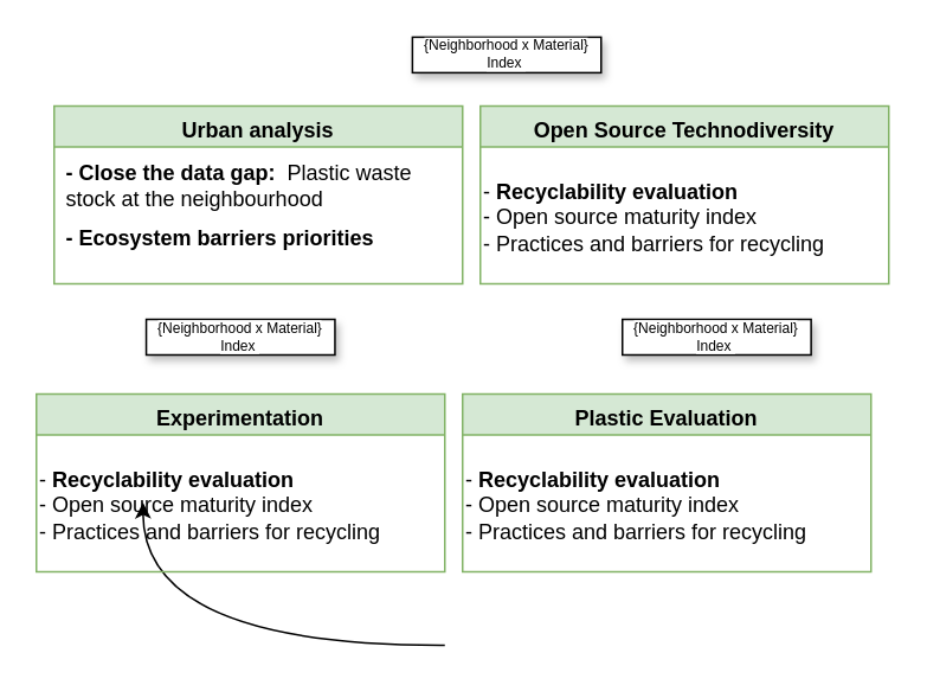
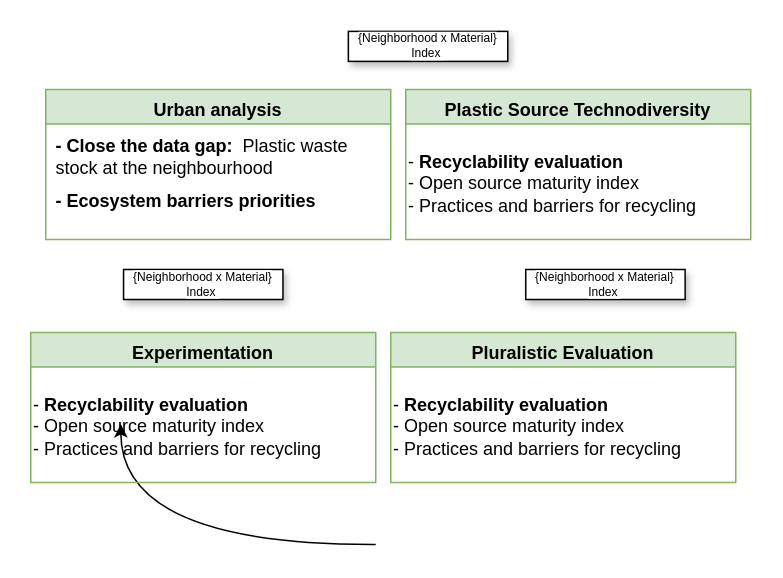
  <mxCell id="0" />
  <mxCell id="1" parent="0" />
  <mxCell id="2" value="Urban analysis" style="swimlane;fillColor=#d5e8d4;strokeColor=#82b366;verticalAlign=top;" vertex="1" parent="1"><mxGeometry x="30" y="59" width="230" height="100" as="geometry" /></mxCell>
  <mxCell id="3" value="&lt;div&gt;&lt;b&gt;- Close the data gap:&lt;/b&gt;&amp;nbsp; P&lt;span style=&quot;background-color: initial;&quot;&gt;lastic waste&amp;nbsp;&lt;/span&gt;&lt;/div&gt;&lt;div&gt;&lt;span style=&quot;background-color: initial;&quot;&gt;stock at the neighbourhood&lt;/span&gt;&lt;/div&gt;" style="text;html=1;strokeColor=none;fillColor=none;align=left;verticalAlign=middle;whiteSpace=wrap;rounded=0;" vertex="1" parent="2"><mxGeometry x="5" y="30" width="230" height="30" as="geometry" /></mxCell>
  <mxCell id="4" value="&lt;div&gt;&lt;b&gt;- Ecosystem barriers priorities&lt;/b&gt;&lt;/div&gt;" style="text;html=1;strokeColor=none;fillColor=none;align=left;verticalAlign=middle;whiteSpace=wrap;rounded=0;" vertex="1" parent="2"><mxGeometry x="5" y="60" width="230" height="30" as="geometry" /></mxCell>
- <mxCell id="5" value="Open Source Technodiversity" style="swimlane;fillColor=#d5e8d4;strokeColor=#82b366;verticalAlign=top;" vertex="1" parent="1"><mxGeometry x="270" y="59" width="230" height="100" as="geometry" /></mxCell>
+ <mxCell id="5" value="Plastic Source Technodiversity" style="swimlane;fillColor=#d5e8d4;strokeColor=#82b366;verticalAlign=top;" vertex="1" parent="1"><mxGeometry x="270" y="59" width="230" height="100" as="geometry" /></mxCell>
  <mxCell id="6" value="&lt;div&gt;-&lt;b&gt; Recyclability evaluation&lt;/b&gt;&lt;/div&gt;&lt;div&gt;- Open source maturity index&lt;/div&gt;&lt;div&gt;- Practices and barriers for recycling&lt;/div&gt;" style="text;html=1;strokeColor=none;fillColor=none;align=left;verticalAlign=middle;whiteSpace=wrap;rounded=0;" vertex="1" parent="5"><mxGeometry y="35" width="230" height="55" as="geometry" /></mxCell>
- <mxCell id="7" value="Plastic Evaluation" style="swimlane;fillColor=#d5e8d4;strokeColor=#82b366;verticalAlign=top;" vertex="1" parent="1"><mxGeometry x="260" y="221" width="230" height="100" as="geometry" /></mxCell>
+ <mxCell id="7" value="Pluralistic Evaluation" style="swimlane;fillColor=#d5e8d4;strokeColor=#82b366;verticalAlign=top;" vertex="1" parent="1"><mxGeometry x="260" y="221" width="230" height="100" as="geometry" /></mxCell>
  <mxCell id="8" value="&lt;div&gt;-&lt;b&gt; Recyclability evaluation&lt;/b&gt;&lt;/div&gt;&lt;div&gt;- Open source maturity index&lt;/div&gt;&lt;div&gt;- Practices and barriers for recycling&lt;/div&gt;" style="text;html=1;strokeColor=none;fillColor=none;align=left;verticalAlign=middle;whiteSpace=wrap;rounded=0;" vertex="1" parent="7"><mxGeometry y="35" width="230" height="55" as="geometry" /></mxCell>
  <mxCell id="9" value="" style="endArrow=classic;html=1;rounded=0;edgeStyle=orthogonalEdgeStyle;elbow=vertical;curved=1;" edge="1" parent="1"><mxGeometry relative="1" as="geometry"><mxPoint x="250" y="362.26" as="sourcePoint" /><mxPoint x="80" y="282" as="targetPoint" /></mxGeometry></mxCell>
  <mxCell id="10" value="&lt;span style=&quot;background-color: rgb(255, 255, 255);&quot;&gt;{Neighborhood x Material}&lt;/span&gt;&lt;br style=&quot;&quot;&gt;&lt;span style=&quot;background-color: rgb(255, 255, 255);&quot;&gt;Index&amp;nbsp;&lt;/span&gt;" style="whiteSpace=wrap;html=1;shadow=1;fontSize=8;" vertex="1" parent="1"><mxGeometry x="350" y="179" width="106.25" height="20.0" as="geometry" /></mxCell>
  <mxCell id="11" value="Experimentation" style="swimlane;fillColor=#d5e8d4;strokeColor=#82b366;verticalAlign=top;" vertex="1" parent="1"><mxGeometry x="20" y="221" width="230" height="100" as="geometry" /></mxCell>
  <mxCell id="12" value="&lt;div&gt;-&lt;b&gt; Recyclability evaluation&lt;/b&gt;&lt;/div&gt;&lt;div&gt;- Open source maturity index&lt;/div&gt;&lt;div&gt;- Practices and barriers for recycling&lt;/div&gt;" style="text;html=1;strokeColor=none;fillColor=none;align=left;verticalAlign=middle;whiteSpace=wrap;rounded=0;" vertex="1" parent="11"><mxGeometry y="35" width="230" height="55" as="geometry" /></mxCell>
  <mxCell id="13" value="&lt;span style=&quot;background-color: rgb(255, 255, 255);&quot;&gt;{Neighborhood x Material}&lt;/span&gt;&lt;br style=&quot;&quot;&gt;&lt;span style=&quot;background-color: rgb(255, 255, 255);&quot;&gt;Index&amp;nbsp;&lt;/span&gt;" style="whiteSpace=wrap;html=1;shadow=1;fontSize=8;" vertex="1" parent="1"><mxGeometry x="231.75" y="20.26" width="106.25" height="20.0" as="geometry" /></mxCell>
  <mxCell id="14" value="&lt;span style=&quot;background-color: rgb(255, 255, 255);&quot;&gt;{Neighborhood x Material}&lt;/span&gt;&lt;br style=&quot;&quot;&gt;&lt;span style=&quot;background-color: rgb(255, 255, 255);&quot;&gt;Index&amp;nbsp;&lt;/span&gt;" style="whiteSpace=wrap;html=1;shadow=1;fontSize=8;" vertex="1" parent="1"><mxGeometry x="81.88" y="179" width="106.25" height="20.0" as="geometry" /></mxCell>
